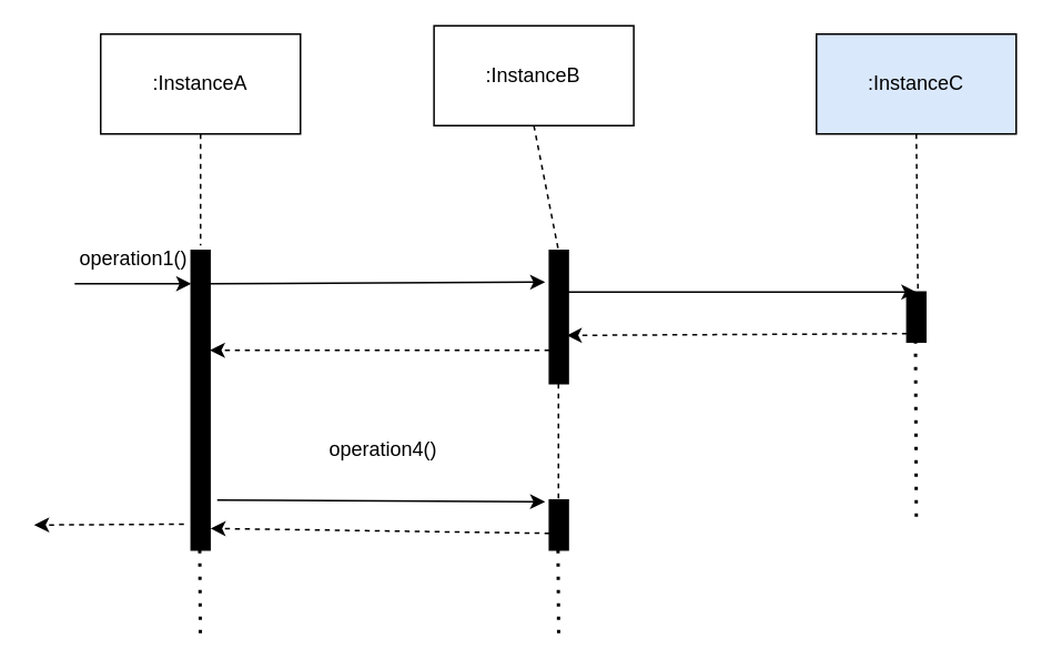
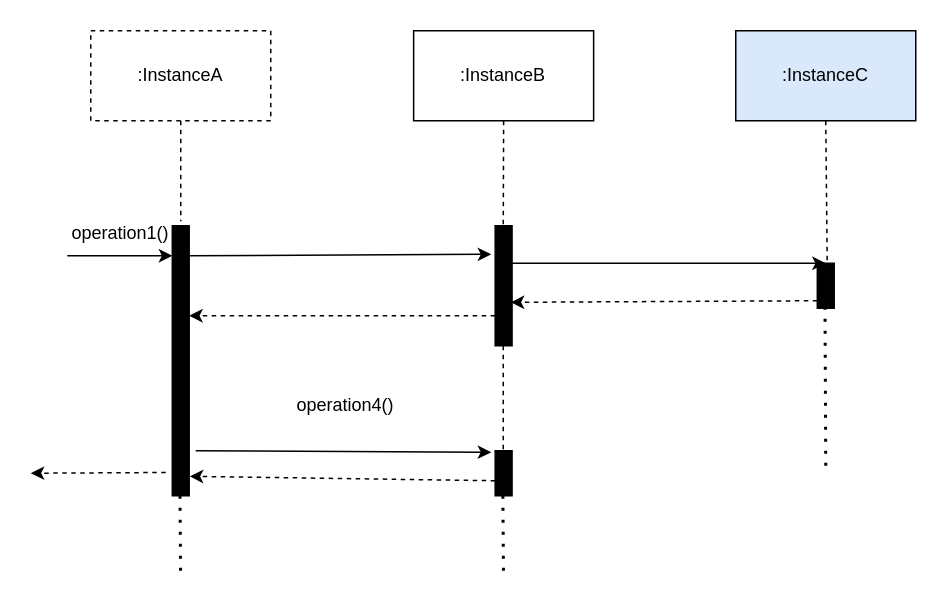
  <mxCell id="0" />
  <mxCell id="1" parent="0" />
  <mxCell id="2" style="edgeStyle=none;html=1;exitX=0.5;exitY=1;exitDx=0;exitDy=0;entryX=0.5;entryY=-0.017;entryDx=0;entryDy=0;entryPerimeter=0;endArrow=none;endFill=0;dashed=1;" edge="1" parent="1" source="3" target="8"><mxGeometry relative="1" as="geometry" /></mxCell>
- <mxCell id="3" value=":InstanceA" style="rounded=0;whiteSpace=wrap;html=1;" vertex="1" parent="1"><mxGeometry x="60" y="20" width="120" height="60" as="geometry" /></mxCell>
+ <mxCell id="3" value=":InstanceA" style="rounded=0;whiteSpace=wrap;html=1;dashed=1;" vertex="1" parent="1"><mxGeometry x="60" y="20" width="120" height="60" as="geometry" /></mxCell>
  <mxCell id="4" style="edgeStyle=none;html=1;exitX=0.5;exitY=1;exitDx=0;exitDy=0;entryX=0.478;entryY=0;entryDx=0;entryDy=0;entryPerimeter=0;dashed=1;endArrow=none;endFill=0;" edge="1" parent="1" source="5" target="10"><mxGeometry relative="1" as="geometry" /></mxCell>
- <mxCell id="5" value=":InstanceB" style="rounded=0;whiteSpace=wrap;html=1;" vertex="1" parent="1"><mxGeometry x="260.25" y="15" width="120" height="60" as="geometry" /></mxCell>
+ <mxCell id="5" value=":InstanceB" style="rounded=0;whiteSpace=wrap;html=1;" vertex="1" parent="1"><mxGeometry x="275.25" y="20" width="120" height="60" as="geometry" /></mxCell>
  <mxCell id="6" style="edgeStyle=none;html=1;exitX=0.5;exitY=1;exitDx=0;exitDy=0;entryX=0.588;entryY=0.067;entryDx=0;entryDy=0;entryPerimeter=0;dashed=1;endArrow=none;endFill=0;" edge="1" parent="1" source="7" target="14"><mxGeometry relative="1" as="geometry" /></mxCell>
  <mxCell id="7" value=":InstanceC" style="rounded=0;whiteSpace=wrap;html=1;fillColor=#dae8fc;" vertex="1" parent="1"><mxGeometry x="490" y="20" width="120" height="60" as="geometry" /></mxCell>
  <mxCell id="8" value="" style="html=1;points=[];perimeter=orthogonalPerimeter;fillColor=strokeColor;" vertex="1" parent="1"><mxGeometry x="114.37" y="150" width="11.25" height="180" as="geometry" /></mxCell>
  <mxCell id="9" style="edgeStyle=none;html=1;entryX=0.478;entryY=0;entryDx=0;entryDy=0;entryPerimeter=0;dashed=1;endArrow=none;endFill=0;" edge="1" parent="1" source="10" target="11"><mxGeometry relative="1" as="geometry" /></mxCell>
  <mxCell id="10" value="" style="html=1;points=[];perimeter=orthogonalPerimeter;fillColor=strokeColor;" vertex="1" parent="1"><mxGeometry x="329.62" y="150" width="11.25" height="80" as="geometry" /></mxCell>
  <mxCell id="11" value="" style="html=1;points=[];perimeter=orthogonalPerimeter;fillColor=strokeColor;" vertex="1" parent="1"><mxGeometry x="329.62" y="300" width="11.25" height="30" as="geometry" /></mxCell>
  <mxCell id="12" value="" style="endArrow=none;dashed=1;html=1;dashPattern=1 3;strokeWidth=2;" edge="1" parent="1"><mxGeometry width="50" height="50" relative="1" as="geometry"><mxPoint x="335.13" y="380" as="sourcePoint" /><mxPoint x="334.75" y="330" as="targetPoint" /></mxGeometry></mxCell>
  <mxCell id="13" value="" style="endArrow=none;dashed=1;html=1;dashPattern=1 3;strokeWidth=2;" edge="1" parent="1"><mxGeometry width="50" height="50" relative="1" as="geometry"><mxPoint x="119.87" y="380" as="sourcePoint" /><mxPoint x="119.49" y="330" as="targetPoint" /></mxGeometry></mxCell>
  <mxCell id="14" value="" style="html=1;points=[];perimeter=orthogonalPerimeter;fillColor=strokeColor;" vertex="1" parent="1"><mxGeometry x="544.38" y="175" width="11.25" height="30" as="geometry" /></mxCell>
  <mxCell id="15" value="" style="endArrow=none;dashed=1;html=1;dashPattern=1 3;strokeWidth=2;" edge="1" parent="1"><mxGeometry width="50" height="50" relative="1" as="geometry"><mxPoint x="550" y="310" as="sourcePoint" /><mxPoint x="549.51" y="205" as="targetPoint" /></mxGeometry></mxCell>
  <mxCell id="16" value="" style="endArrow=classic;html=1;entryX=0.5;entryY=0;entryDx=0;entryDy=0;entryPerimeter=0;" edge="1" parent="1" target="14"><mxGeometry width="50" height="50" relative="1" as="geometry"><mxPoint x="340.87" y="175" as="sourcePoint" /><mxPoint x="430.87" y="175" as="targetPoint" /></mxGeometry></mxCell>
  <mxCell id="17" value="" style="endArrow=classic;html=1;entryX=-0.233;entryY=0.238;entryDx=0;entryDy=0;entryPerimeter=0;" edge="1" parent="1" target="10"><mxGeometry width="50" height="50" relative="1" as="geometry"><mxPoint x="125.62" y="170" as="sourcePoint" /><mxPoint x="215.62" y="170" as="targetPoint" /></mxGeometry></mxCell>
  <mxCell id="18" value="" style="endArrow=classic;html=1;" edge="1" parent="1"><mxGeometry width="50" height="50" relative="1" as="geometry"><mxPoint x="44.37" y="170" as="sourcePoint" /><mxPoint x="114.37" y="170" as="targetPoint" /></mxGeometry></mxCell>
  <mxCell id="19" value="" style="endArrow=classic;html=1;entryX=-0.233;entryY=0.033;entryDx=0;entryDy=0;entryPerimeter=0;" edge="1" parent="1" target="11"><mxGeometry width="50" height="50" relative="1" as="geometry"><mxPoint x="130" y="300" as="sourcePoint" /><mxPoint x="200" y="300" as="targetPoint" /></mxGeometry></mxCell>
  <mxCell id="20" value="" style="endArrow=classic;html=1;dashed=1;entryX=0.923;entryY=0.638;entryDx=0;entryDy=0;entryPerimeter=0;" edge="1" parent="1" target="10"><mxGeometry width="50" height="50" relative="1" as="geometry"><mxPoint x="544.38" y="200" as="sourcePoint" /><mxPoint x="444.38" y="200" as="targetPoint" /></mxGeometry></mxCell>
  <mxCell id="21" value="" style="endArrow=classic;html=1;dashed=1;" edge="1" parent="1"><mxGeometry width="50" height="50" relative="1" as="geometry"><mxPoint x="110" y="314.5" as="sourcePoint" /><mxPoint x="20" y="315" as="targetPoint" /></mxGeometry></mxCell>
  <mxCell id="22" value="" style="endArrow=classic;html=1;dashed=1;entryX=1.034;entryY=0.928;entryDx=0;entryDy=0;entryPerimeter=0;" edge="1" parent="1" target="8"><mxGeometry width="50" height="50" relative="1" as="geometry"><mxPoint x="329.62" y="320" as="sourcePoint" /><mxPoint x="269.62" y="320" as="targetPoint" /></mxGeometry></mxCell>
  <mxCell id="23" value="" style="endArrow=classic;html=1;dashed=1;" edge="1" parent="1" target="8"><mxGeometry width="50" height="50" relative="1" as="geometry"><mxPoint x="329.62" y="210" as="sourcePoint" /><mxPoint x="259.62" y="210" as="targetPoint" /></mxGeometry></mxCell>
  <mxCell id="24" value="operation1()" style="text;html=1;strokeColor=none;fillColor=none;align=center;verticalAlign=middle;whiteSpace=wrap;rounded=0;" vertex="1" parent="1"><mxGeometry x="50" y="140" width="60" height="30" as="geometry" /></mxCell>
  <mxCell id="25" value="operation4()" style="text;html=1;strokeColor=none;fillColor=none;align=center;verticalAlign=middle;whiteSpace=wrap;rounded=0;" vertex="1" parent="1"><mxGeometry x="200" y="255" width="60" height="30" as="geometry" /></mxCell>
